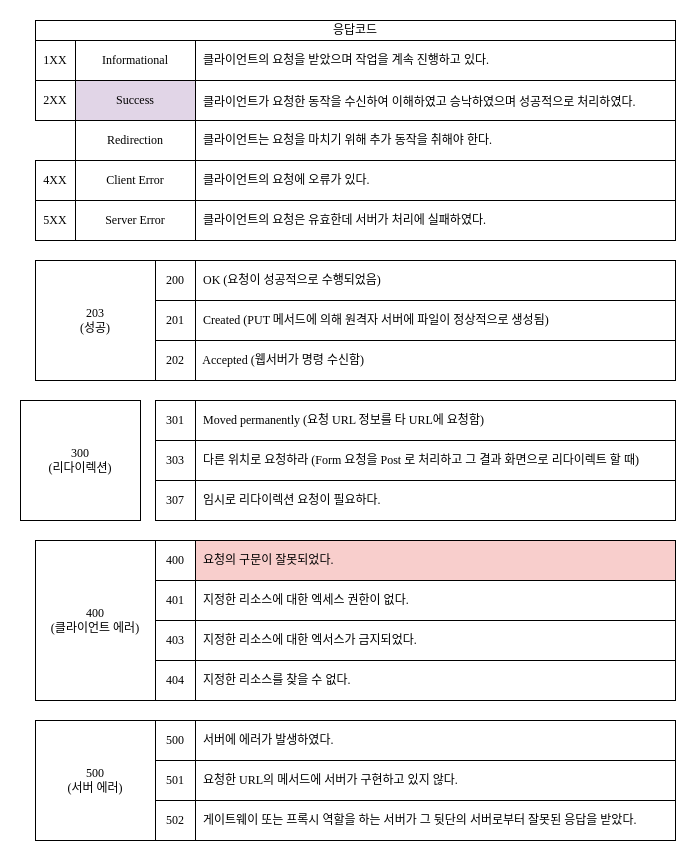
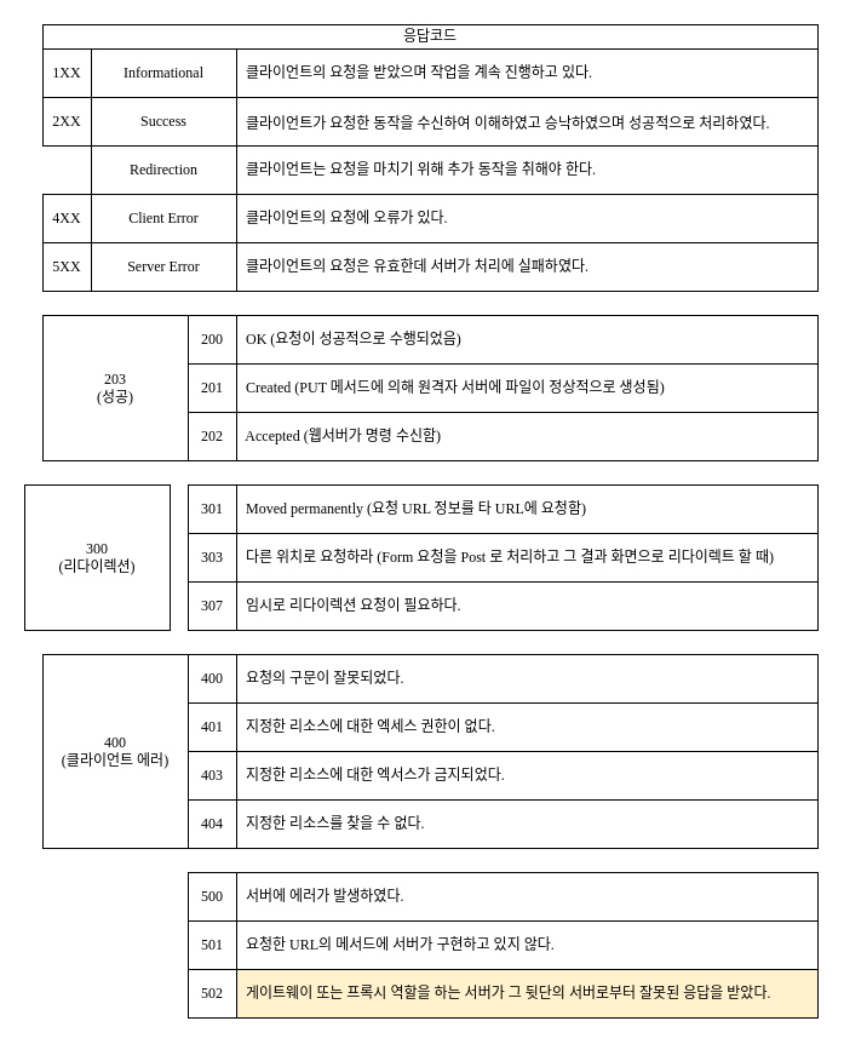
  <mxCell id="0" />
  <mxCell id="1" parent="0" />
  <mxCell id="2" value="응답코드" style="rounded=0;whiteSpace=wrap;html=1;fontFamily=a고딕14;" vertex="1" parent="1"><mxGeometry x="35" y="20" width="640" height="20" as="geometry" /></mxCell>
  <mxCell id="3" value="1XX" style="rounded=0;whiteSpace=wrap;html=1;fontFamily=a고딕14;" vertex="1" parent="1"><mxGeometry x="35" y="40" width="40" height="40" as="geometry" /></mxCell>
  <mxCell id="4" value="&amp;nbsp; 클라이언트의 요청을 받았으며 작업을 계속 진행하고 있다." style="rounded=0;whiteSpace=wrap;html=1;fontFamily=a고딕14;align=left;" vertex="1" parent="1"><mxGeometry x="195" y="40" width="480" height="40" as="geometry" /></mxCell>
  <mxCell id="5" value="&amp;nbsp; OK (요청이 성공적으로 수행되었음)" style="rounded=0;whiteSpace=wrap;html=1;fontFamily=a고딕14;align=left;" vertex="1" parent="1"><mxGeometry x="195" y="260" width="480" height="40" as="geometry" /></mxCell>
  <mxCell id="6" value="200" style="rounded=0;whiteSpace=wrap;html=1;fontFamily=a고딕14;" vertex="1" parent="1"><mxGeometry x="155" y="260" width="40" height="40" as="geometry" /></mxCell>
  <mxCell id="7" value="201" style="rounded=0;whiteSpace=wrap;html=1;fontFamily=a고딕14;" vertex="1" parent="1"><mxGeometry x="155" y="300" width="40" height="40" as="geometry" /></mxCell>
  <mxCell id="8" value="&amp;nbsp; Created (PUT 메서드에 의해 원격자 서버에 파일이 정상적으로 생성됨)" style="rounded=0;whiteSpace=wrap;html=1;fontFamily=a고딕14;align=left;" vertex="1" parent="1"><mxGeometry x="195" y="300" width="480" height="40" as="geometry" /></mxCell>
  <mxCell id="9" value="202" style="rounded=0;whiteSpace=wrap;html=1;fontFamily=a고딕14;" vertex="1" parent="1"><mxGeometry x="155" y="340" width="40" height="40" as="geometry" /></mxCell>
  <mxCell id="10" value="&amp;nbsp; Accepted (웹서버가 명령 수신함)" style="rounded=0;whiteSpace=wrap;html=1;fontFamily=a고딕14;align=left;" vertex="1" parent="1"><mxGeometry x="195" y="340" width="480" height="40" as="geometry" /></mxCell>
  <mxCell id="11" value="301" style="rounded=0;whiteSpace=wrap;html=1;fontFamily=a고딕14;" vertex="1" parent="1"><mxGeometry x="155" y="400" width="40" height="40" as="geometry" /></mxCell>
  <mxCell id="12" value="&amp;nbsp; Moved permanently (요청 URL 정보를 타 URL에 요청함)" style="rounded=0;whiteSpace=wrap;html=1;fontFamily=a고딕14;align=left;" vertex="1" parent="1"><mxGeometry x="195" y="400" width="480" height="40" as="geometry" /></mxCell>
  <mxCell id="13" value="Informational" style="rounded=0;whiteSpace=wrap;html=1;fontFamily=a고딕14;" vertex="1" parent="1"><mxGeometry x="75" y="40" width="120" height="40" as="geometry" /></mxCell>
  <mxCell id="14" value="2XX" style="rounded=0;whiteSpace=wrap;html=1;fontFamily=a고딕14;" vertex="1" parent="1"><mxGeometry x="35" y="80" width="40" height="40" as="geometry" /></mxCell>
- <mxCell id="15" value="Success" style="rounded=0;whiteSpace=wrap;html=1;fontFamily=a고딕14;fillColor=#e1d5e7;" vertex="1" parent="1"><mxGeometry x="75" y="80" width="120" height="40" as="geometry" /></mxCell>
+ <mxCell id="15" value="Success" style="rounded=0;whiteSpace=wrap;html=1;fontFamily=a고딕14;" vertex="1" parent="1"><mxGeometry x="75" y="80" width="120" height="40" as="geometry" /></mxCell>
  <mxCell id="16" value="&amp;nbsp; 클라이언트가 요청한 동작을 수신하여 이해하였고 승낙하였으며 성공적으로 처리하였다.&lt;span style=&quot;box-sizing: border-box; font-weight: 700; color: rgb(51, 51, 51); font-family: &amp;quot;Noto Sans KR&amp;quot;; font-size: 15px;&quot;&gt;&lt;/span&gt;" style="rounded=0;whiteSpace=wrap;html=1;fontFamily=a고딕14;align=left;" vertex="1" parent="1"><mxGeometry x="195" y="80" width="480" height="40" as="geometry" /></mxCell>
  <mxCell id="17" value="Redirection" style="rounded=0;whiteSpace=wrap;html=1;fontFamily=a고딕14;" vertex="1" parent="1"><mxGeometry x="75" y="120" width="120" height="40" as="geometry" /></mxCell>
  <mxCell id="18" value="&amp;nbsp; 클라이언트는 요청을 마치기 위해 추가 동작을 취해야 한다." style="rounded=0;whiteSpace=wrap;html=1;fontFamily=a고딕14;align=left;" vertex="1" parent="1"><mxGeometry x="195" y="120" width="480" height="40" as="geometry" /></mxCell>
  <mxCell id="19" value="4XX" style="rounded=0;whiteSpace=wrap;html=1;fontFamily=a고딕14;" vertex="1" parent="1"><mxGeometry x="35" y="160" width="40" height="40" as="geometry" /></mxCell>
  <mxCell id="20" value="Client Error" style="rounded=0;whiteSpace=wrap;html=1;fontFamily=a고딕14;" vertex="1" parent="1"><mxGeometry x="75" y="160" width="120" height="40" as="geometry" /></mxCell>
  <mxCell id="21" value="&amp;nbsp; 클라이언트의 요청에 오류가 있다." style="rounded=0;whiteSpace=wrap;html=1;fontFamily=a고딕14;align=left;" vertex="1" parent="1"><mxGeometry x="195" y="160" width="480" height="40" as="geometry" /></mxCell>
  <mxCell id="22" value="5XX" style="rounded=0;whiteSpace=wrap;html=1;fontFamily=a고딕14;" vertex="1" parent="1"><mxGeometry x="35" y="200" width="40" height="40" as="geometry" /></mxCell>
  <mxCell id="23" value="Server Error" style="rounded=0;whiteSpace=wrap;html=1;fontFamily=a고딕14;" vertex="1" parent="1"><mxGeometry x="75" y="200" width="120" height="40" as="geometry" /></mxCell>
  <mxCell id="24" value="&amp;nbsp; 클라이언트의 요청은 유효한데 서버가 처리에 실패하였다." style="rounded=0;whiteSpace=wrap;html=1;fontFamily=a고딕14;align=left;" vertex="1" parent="1"><mxGeometry x="195" y="200" width="480" height="40" as="geometry" /></mxCell>
  <mxCell id="25" value="203&lt;br&gt;(성공)" style="rounded=0;whiteSpace=wrap;html=1;fontFamily=a고딕14;" vertex="1" parent="1"><mxGeometry x="35" y="260" width="120" height="120" as="geometry" /></mxCell>
  <mxCell id="26" value="300&lt;br&gt;(리다이렉션)" style="rounded=0;whiteSpace=wrap;html=1;fontFamily=a고딕14;" vertex="1" parent="1"><mxGeometry x="20" y="400" width="120" height="120" as="geometry" /></mxCell>
  <mxCell id="27" value="303" style="rounded=0;whiteSpace=wrap;html=1;fontFamily=a고딕14;" vertex="1" parent="1"><mxGeometry x="155" y="440" width="40" height="40" as="geometry" /></mxCell>
  <mxCell id="28" value="&amp;nbsp; 다른 위치로 요청하라 (Form 요청을 Post 로 처리하고 그 결과 화면으로 리다이렉트 할 때)" style="rounded=0;whiteSpace=wrap;html=1;fontFamily=a고딕14;align=left;" vertex="1" parent="1"><mxGeometry x="195" y="440" width="480" height="40" as="geometry" /></mxCell>
  <mxCell id="29" value="307" style="rounded=0;whiteSpace=wrap;html=1;fontFamily=a고딕14;" vertex="1" parent="1"><mxGeometry x="155" y="480" width="40" height="40" as="geometry" /></mxCell>
  <mxCell id="30" value="&amp;nbsp; 임시로 리다이렉션 요청이 필요하다." style="rounded=0;whiteSpace=wrap;html=1;fontFamily=a고딕14;align=left;" vertex="1" parent="1"><mxGeometry x="195" y="480" width="480" height="40" as="geometry" /></mxCell>
  <mxCell id="31" value="400" style="rounded=0;whiteSpace=wrap;html=1;fontFamily=a고딕14;" vertex="1" parent="1"><mxGeometry x="155" y="540" width="40" height="40" as="geometry" /></mxCell>
- <mxCell id="32" value="&amp;nbsp; 요청의 구문이 잘못되었다." style="rounded=0;whiteSpace=wrap;html=1;fontFamily=a고딕14;align=left;fillColor=#f8cecc;" vertex="1" parent="1"><mxGeometry x="195" y="540" width="480" height="40" as="geometry" /></mxCell>
+ <mxCell id="32" value="&amp;nbsp; 요청의 구문이 잘못되었다." style="rounded=0;whiteSpace=wrap;html=1;fontFamily=a고딕14;align=left;" vertex="1" parent="1"><mxGeometry x="195" y="540" width="480" height="40" as="geometry" /></mxCell>
  <mxCell id="33" value="400&lt;br&gt;(클라이언트 에러)" style="rounded=0;whiteSpace=wrap;html=1;fontFamily=a고딕14;" vertex="1" parent="1"><mxGeometry x="35" y="540" width="120" height="160" as="geometry" /></mxCell>
  <mxCell id="34" value="401" style="rounded=0;whiteSpace=wrap;html=1;fontFamily=a고딕14;" vertex="1" parent="1"><mxGeometry x="155" y="580" width="40" height="40" as="geometry" /></mxCell>
  <mxCell id="35" value="&amp;nbsp; 지정한 리소스에 대한 엑세스 권한이 없다." style="rounded=0;whiteSpace=wrap;html=1;fontFamily=a고딕14;align=left;" vertex="1" parent="1"><mxGeometry x="195" y="580" width="480" height="40" as="geometry" /></mxCell>
  <mxCell id="36" value="403" style="rounded=0;whiteSpace=wrap;html=1;fontFamily=a고딕14;" vertex="1" parent="1"><mxGeometry x="155" y="620" width="40" height="40" as="geometry" /></mxCell>
  <mxCell id="37" value="&amp;nbsp; 지정한 리소스에 대한 엑서스가 금지되었다." style="rounded=0;whiteSpace=wrap;html=1;fontFamily=a고딕14;align=left;" vertex="1" parent="1"><mxGeometry x="195" y="620" width="480" height="40" as="geometry" /></mxCell>
  <mxCell id="38" value="404" style="rounded=0;whiteSpace=wrap;html=1;fontFamily=a고딕14;" vertex="1" parent="1"><mxGeometry x="155" y="660" width="40" height="40" as="geometry" /></mxCell>
  <mxCell id="39" value="&amp;nbsp; 지정한 리소스를 찾을 수 없다." style="rounded=0;whiteSpace=wrap;html=1;fontFamily=a고딕14;align=left;" vertex="1" parent="1"><mxGeometry x="195" y="660" width="480" height="40" as="geometry" /></mxCell>
- <mxCell id="40" value="500&lt;br&gt;(서버 에러)" style="rounded=0;whiteSpace=wrap;html=1;fontFamily=a고딕14;" vertex="1" parent="1"><mxGeometry x="35" y="720" width="120" height="120" as="geometry" /></mxCell>
  <mxCell id="41" value="500" style="rounded=0;whiteSpace=wrap;html=1;fontFamily=a고딕14;" vertex="1" parent="1"><mxGeometry x="155" y="720" width="40" height="40" as="geometry" /></mxCell>
  <mxCell id="42" value="&amp;nbsp; 서버에 에러가 발생하였다." style="rounded=0;whiteSpace=wrap;html=1;fontFamily=a고딕14;align=left;" vertex="1" parent="1"><mxGeometry x="195" y="720" width="480" height="40" as="geometry" /></mxCell>
  <mxCell id="43" value="501" style="rounded=0;whiteSpace=wrap;html=1;fontFamily=a고딕14;" vertex="1" parent="1"><mxGeometry x="155" y="760" width="40" height="40" as="geometry" /></mxCell>
  <mxCell id="44" value="&amp;nbsp; 요청한 URL의 메서드에 서버가 구현하고 있지 않다." style="rounded=0;whiteSpace=wrap;html=1;fontFamily=a고딕14;align=left;" vertex="1" parent="1"><mxGeometry x="195" y="760" width="480" height="40" as="geometry" /></mxCell>
  <mxCell id="45" value="502" style="rounded=0;whiteSpace=wrap;html=1;fontFamily=a고딕14;" vertex="1" parent="1"><mxGeometry x="155" y="800" width="40" height="40" as="geometry" /></mxCell>
- <mxCell id="46" value="&amp;nbsp; 게이트웨이 또는 프록시 역할을 하는 서버가 그 뒷단의 서버로부터 잘못된 응답을 받았다." style="rounded=0;whiteSpace=wrap;html=1;fontFamily=a고딕14;align=left;" vertex="1" parent="1"><mxGeometry x="195" y="800" width="480" height="40" as="geometry" /></mxCell>
+ <mxCell id="46" value="&amp;nbsp; 게이트웨이 또는 프록시 역할을 하는 서버가 그 뒷단의 서버로부터 잘못된 응답을 받았다." style="rounded=0;whiteSpace=wrap;html=1;fontFamily=a고딕14;align=left;fillColor=#fff2cc;" vertex="1" parent="1"><mxGeometry x="195" y="800" width="480" height="40" as="geometry" /></mxCell>
